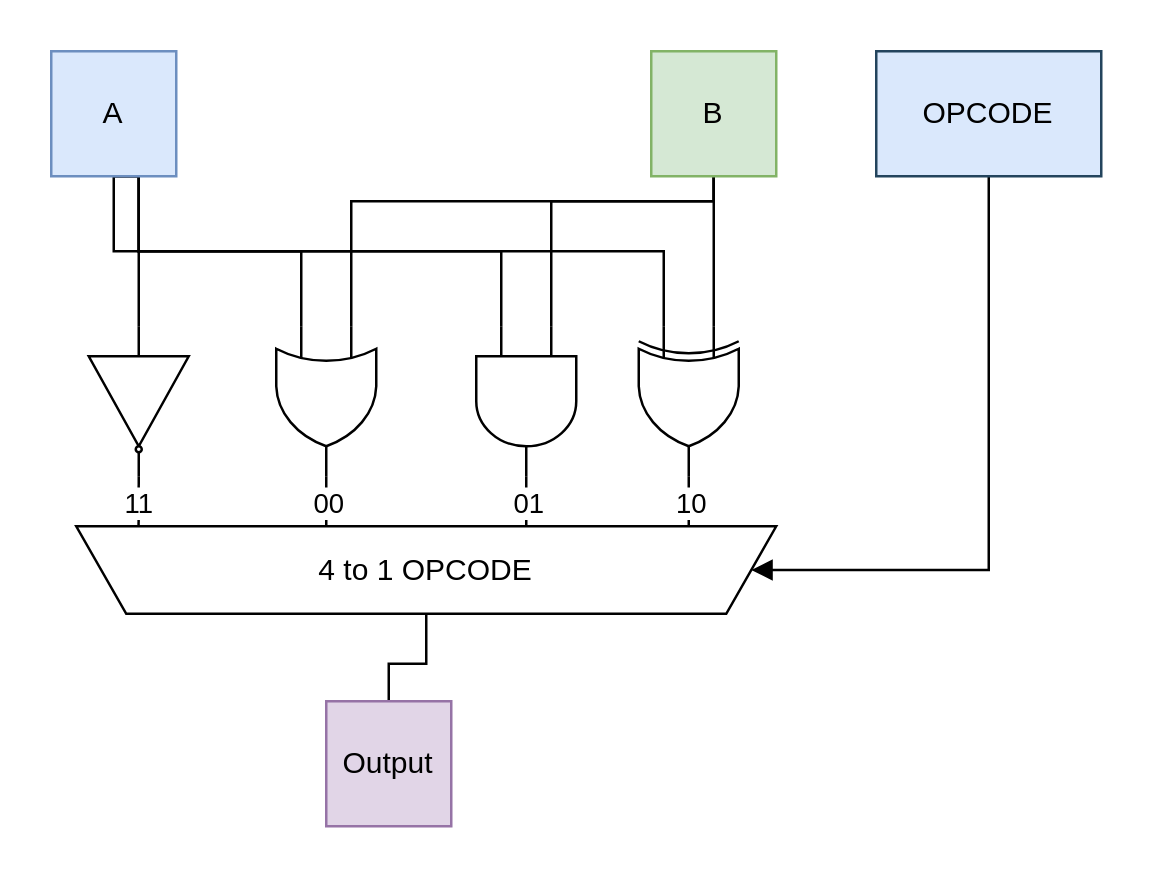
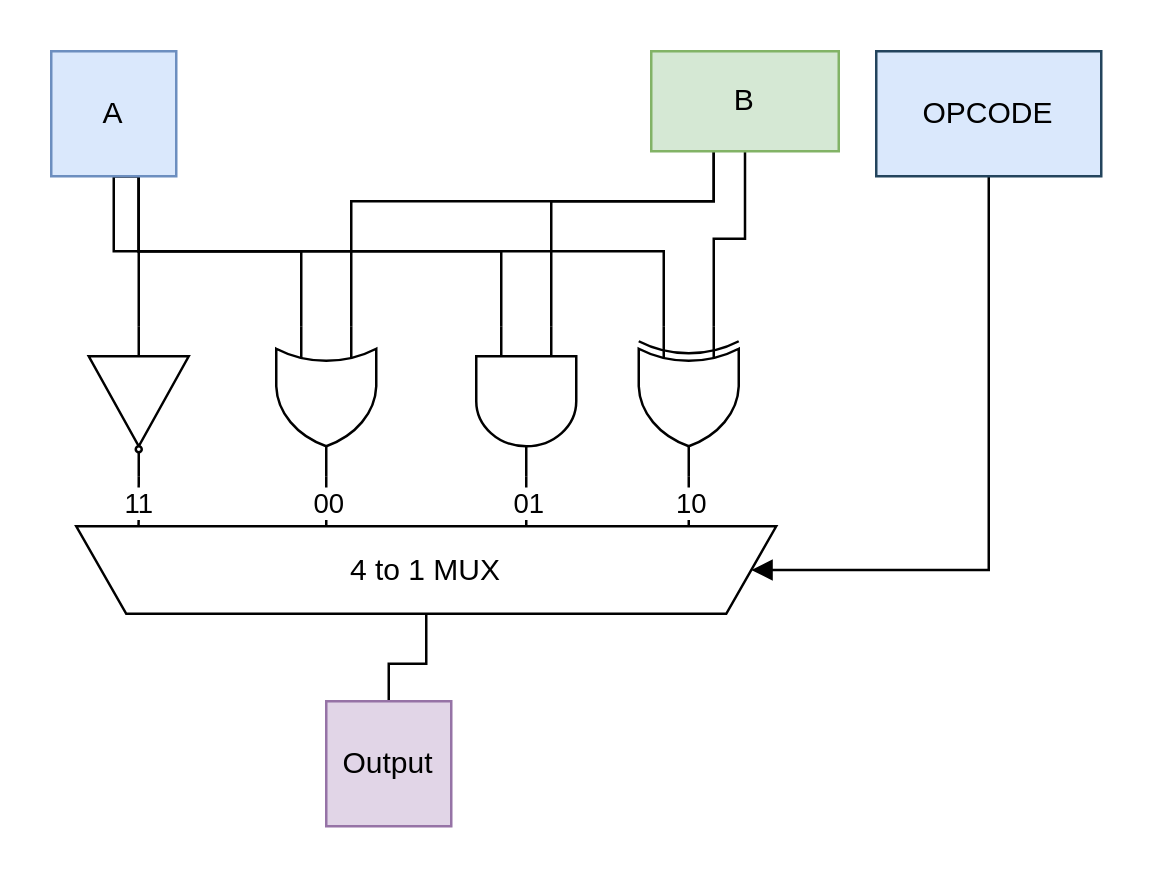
  <mxCell id="0" />
  <mxCell id="1" parent="0" />
  <mxCell id="2" style="edgeStyle=orthogonalEdgeStyle;rounded=0;orthogonalLoop=1;jettySize=auto;html=1;exitX=0.5;exitY=1;exitDx=0;exitDy=0;entryX=0;entryY=0.5;entryDx=0;entryDy=0;endArrow=none;endFill=0;" parent="1" source="6" target="24" edge="1"><mxGeometry relative="1" as="geometry" /></mxCell>
  <mxCell id="3" style="edgeStyle=orthogonalEdgeStyle;rounded=0;orthogonalLoop=1;jettySize=auto;html=1;exitX=0.5;exitY=1;exitDx=0;exitDy=0;entryX=0;entryY=0.75;entryDx=0;entryDy=0;entryPerimeter=0;endArrow=none;endFill=0;" parent="1" source="6" target="18" edge="1"><mxGeometry relative="1" as="geometry"><Array as="points"><mxPoint x="55" y="100" /><mxPoint x="120" y="100" /></Array></mxGeometry></mxCell>
  <mxCell id="4" style="edgeStyle=orthogonalEdgeStyle;rounded=0;orthogonalLoop=1;jettySize=auto;html=1;entryX=0;entryY=0.75;entryDx=0;entryDy=0;entryPerimeter=0;endArrow=none;endFill=0;" parent="1" source="6" target="15" edge="1"><mxGeometry relative="1" as="geometry"><Array as="points"><mxPoint x="55" y="100" /><mxPoint x="200" y="100" /></Array></mxGeometry></mxCell>
  <mxCell id="5" style="edgeStyle=orthogonalEdgeStyle;rounded=0;orthogonalLoop=1;jettySize=auto;html=1;exitX=0.5;exitY=1;exitDx=0;exitDy=0;entryX=0;entryY=0.75;entryDx=0;entryDy=0;entryPerimeter=0;endArrow=none;endFill=0;" parent="1" source="6" target="21" edge="1"><mxGeometry relative="1" as="geometry"><Array as="points"><mxPoint x="55" y="100" /><mxPoint x="265" y="100" /></Array></mxGeometry></mxCell>
  <mxCell id="6" value="A" style="rounded=0;whiteSpace=wrap;html=1;fillColor=#dae8fc;strokeColor=#6c8ebf;" parent="1" vertex="1"><mxGeometry x="20" y="20" width="50" height="50" as="geometry" /></mxCell>
  <mxCell id="7" style="edgeStyle=orthogonalEdgeStyle;rounded=0;orthogonalLoop=1;jettySize=auto;html=1;entryX=0;entryY=0.25;entryDx=0;entryDy=0;entryPerimeter=0;endArrow=none;endFill=0;" parent="1" source="10" target="21" edge="1"><mxGeometry relative="1" as="geometry" /></mxCell>
  <mxCell id="8" style="edgeStyle=orthogonalEdgeStyle;rounded=0;orthogonalLoop=1;jettySize=auto;html=1;entryX=0;entryY=0.25;entryDx=0;entryDy=0;entryPerimeter=0;endArrow=none;endFill=0;" parent="1" source="10" target="15" edge="1"><mxGeometry relative="1" as="geometry"><Array as="points"><mxPoint x="285" y="80" /><mxPoint x="220" y="80" /></Array></mxGeometry></mxCell>
  <mxCell id="9" style="edgeStyle=orthogonalEdgeStyle;rounded=0;orthogonalLoop=1;jettySize=auto;html=1;entryX=0;entryY=0.25;entryDx=0;entryDy=0;entryPerimeter=0;endArrow=none;endFill=0;" parent="1" source="10" target="18" edge="1"><mxGeometry relative="1" as="geometry"><Array as="points"><mxPoint x="285" y="80" /><mxPoint x="140" y="80" /></Array></mxGeometry></mxCell>
- <mxCell id="10" value="B" style="rounded=0;whiteSpace=wrap;html=1;fillColor=#d5e8d4;strokeColor=#82b366;" parent="1" vertex="1"><mxGeometry x="260" y="20" width="50" height="50" as="geometry" /></mxCell>
+ <mxCell id="10" value="B" style="rounded=0;whiteSpace=wrap;html=1;fillColor=#d5e8d4;strokeColor=#82b366;" parent="1" vertex="1"><mxGeometry x="260" y="20" width="75" height="40" as="geometry" /></mxCell>
  <mxCell id="11" style="edgeStyle=orthogonalEdgeStyle;rounded=0;orthogonalLoop=1;jettySize=auto;html=1;entryX=0;entryY=0.5;entryDx=0;entryDy=0;endArrow=block;endFill=1;" parent="1" source="12" target="26" edge="1"><mxGeometry relative="1" as="geometry"><Array as="points"><mxPoint x="395" y="228" /></Array></mxGeometry></mxCell>
  <mxCell id="12" value="OPCODE" style="rounded=0;whiteSpace=wrap;html=1;fillColor=#dae8fc;strokeColor=#23445d;" parent="1" vertex="1"><mxGeometry x="350" y="20" width="90" height="50" as="geometry" /></mxCell>
  <mxCell id="13" style="edgeStyle=orthogonalEdgeStyle;rounded=0;orthogonalLoop=1;jettySize=auto;html=1;exitX=1;exitY=0.5;exitDx=0;exitDy=0;exitPerimeter=0;endArrow=none;endFill=0;" parent="1" source="15" target="26" edge="1"><mxGeometry relative="1" as="geometry" /></mxCell>
  <mxCell id="14" value="01" style="edgeLabel;html=1;align=center;verticalAlign=middle;resizable=0;points=[];" parent="13" vertex="1" connectable="0"><mxGeometry x="-0.579" relative="1" as="geometry"><mxPoint y="-2.58" as="offset" /></mxGeometry></mxCell>
  <mxCell id="15" value="" style="verticalLabelPosition=bottom;shadow=0;dashed=0;align=center;html=1;verticalAlign=top;shape=mxgraph.electrical.logic_gates.logic_gate;operation=and;direction=south;" parent="1" vertex="1"><mxGeometry x="190" y="130" width="40" height="60" as="geometry" /></mxCell>
  <mxCell id="16" style="edgeStyle=orthogonalEdgeStyle;rounded=0;orthogonalLoop=1;jettySize=auto;html=1;exitX=1;exitY=0.5;exitDx=0;exitDy=0;exitPerimeter=0;endArrow=none;endFill=0;" parent="1" source="18" target="26" edge="1"><mxGeometry relative="1" as="geometry" /></mxCell>
  <mxCell id="17" value="00" style="edgeLabel;html=1;align=center;verticalAlign=middle;resizable=0;points=[];" parent="16" vertex="1" connectable="0"><mxGeometry x="-0.571" relative="1" as="geometry"><mxPoint y="-2.89" as="offset" /></mxGeometry></mxCell>
  <mxCell id="18" value="" style="verticalLabelPosition=bottom;shadow=0;dashed=0;align=center;html=1;verticalAlign=top;shape=mxgraph.electrical.logic_gates.logic_gate;operation=or;direction=south;" parent="1" vertex="1"><mxGeometry x="110" y="130" width="40" height="60" as="geometry" /></mxCell>
  <mxCell id="19" style="edgeStyle=orthogonalEdgeStyle;rounded=0;orthogonalLoop=1;jettySize=auto;html=1;exitX=1;exitY=0.5;exitDx=0;exitDy=0;exitPerimeter=0;entryX=0.125;entryY=0.971;entryDx=0;entryDy=0;entryPerimeter=0;endArrow=none;endFill=0;" parent="1" source="21" target="26" edge="1"><mxGeometry relative="1" as="geometry" /></mxCell>
  <mxCell id="20" value="10" style="edgeLabel;html=1;align=center;verticalAlign=middle;resizable=0;points=[];" parent="19" vertex="1" connectable="0"><mxGeometry x="0.311" y="1" relative="1" as="geometry"><mxPoint x="-1" y="-3.71" as="offset" /></mxGeometry></mxCell>
  <mxCell id="21" value="" style="verticalLabelPosition=bottom;shadow=0;dashed=0;align=center;html=1;verticalAlign=top;shape=mxgraph.electrical.logic_gates.logic_gate;operation=xor;direction=south;" parent="1" vertex="1"><mxGeometry x="255" y="130" width="40" height="60" as="geometry" /></mxCell>
  <mxCell id="22" style="edgeStyle=orthogonalEdgeStyle;rounded=0;orthogonalLoop=1;jettySize=auto;html=1;exitX=1;exitY=0.5;exitDx=0;exitDy=0;entryX=0.911;entryY=0.857;entryDx=0;entryDy=0;entryPerimeter=0;endArrow=none;endFill=0;" parent="1" source="24" target="26" edge="1"><mxGeometry relative="1" as="geometry" /></mxCell>
  <mxCell id="23" value="11" style="edgeLabel;html=1;align=center;verticalAlign=middle;resizable=0;points=[];" parent="22" vertex="1" connectable="0"><mxGeometry x="-0.231" relative="1" as="geometry"><mxPoint x="0.03" y="0.34" as="offset" /></mxGeometry></mxCell>
  <mxCell id="24" value="" style="verticalLabelPosition=bottom;shadow=0;dashed=0;align=center;html=1;verticalAlign=top;shape=mxgraph.electrical.logic_gates.buffer2;negating=1;direction=south;" parent="1" vertex="1"><mxGeometry x="35" y="130" width="40" height="60" as="geometry" /></mxCell>
  <mxCell id="25" style="edgeStyle=orthogonalEdgeStyle;rounded=0;orthogonalLoop=1;jettySize=auto;html=1;entryX=0.5;entryY=0;entryDx=0;entryDy=0;endArrow=none;endFill=0;" parent="1" source="26" target="27" edge="1"><mxGeometry relative="1" as="geometry" /></mxCell>
- <mxCell id="26" value="4 to 1 OPCODE" style="shape=trapezoid;perimeter=trapezoidPerimeter;whiteSpace=wrap;html=1;fixedSize=1;direction=west;" parent="1" vertex="1"><mxGeometry x="30" y="210" width="280" height="35" as="geometry" /></mxCell>
+ <mxCell id="26" value="4 to 1 MUX" style="shape=trapezoid;perimeter=trapezoidPerimeter;whiteSpace=wrap;html=1;fixedSize=1;direction=west;" parent="1" vertex="1"><mxGeometry x="30" y="210" width="280" height="35" as="geometry" /></mxCell>
  <mxCell id="27" value="Output" style="rounded=0;whiteSpace=wrap;html=1;fillColor=#e1d5e7;strokeColor=#9673a6;" parent="1" vertex="1"><mxGeometry x="130" y="280" width="50" height="50" as="geometry" /></mxCell>
